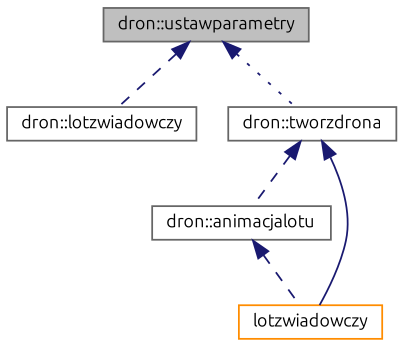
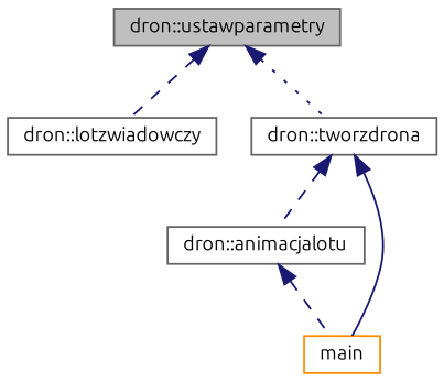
  digraph {
    fontname=Ubuntu
    rankdir=TB
    node [color=gray40 fillcolor=white fontname=Ubuntu fontsize=10 shape=record style=filled]
    edge [color=midnightblue dir=back fontname=Ubuntu fontsize=10 labelfontname=Helvetica labelfontsize=10 style=dashed]
    n1 [fillcolor=grey75 fontcolor=black height=0.2 label="dron::ustawparametry" width=0.4]
    n2 [height=0.2 label="dron::lotzwiadowczy" width=0.4]
    n3 [height=0.2 label="dron::tworzdrona" width=0.4]
    n4 [height=0.2 label="dron::animacjalotu" width=0.4]
-   n5 [color=darkorange height=0.2 label=lotzwiadowczy width=0.4]
+   n5 [color=darkorange height=0.2 label=main width=0.4]
    n1 -> n2
    n1 -> n3 [style=dotted]
    n3 -> n4
    n3 -> n5 [style=solid]
    n4 -> n5
  }
